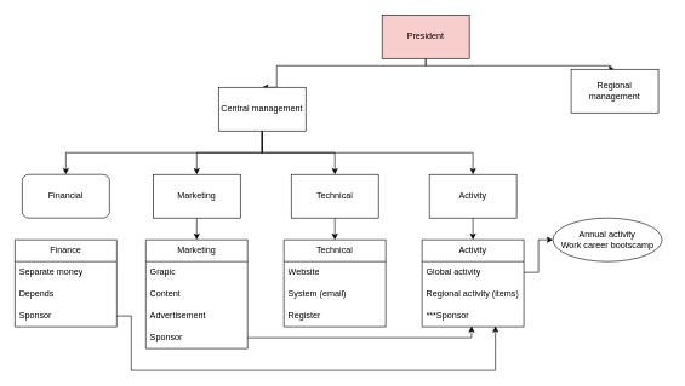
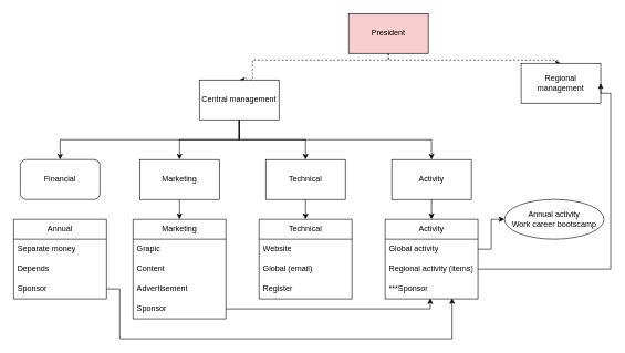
  <mxCell id="0" />
  <mxCell id="1" parent="0" />
- <mxCell id="2" style="edgeStyle=orthogonalEdgeStyle;rounded=0;orthogonalLoop=1;jettySize=auto;html=1;entryX=0.5;entryY=0;entryDx=0;entryDy=0;exitX=0.5;exitY=1;exitDx=0;exitDy=0;" edge="1" parent="1" source="4" target="9"><mxGeometry relative="1" as="geometry"><Array as="points"><mxPoint x="585" y="90" /><mxPoint x="380" y="90" /></Array></mxGeometry></mxCell>
- <mxCell id="3" style="edgeStyle=orthogonalEdgeStyle;rounded=0;orthogonalLoop=1;jettySize=auto;html=1;exitX=0.5;exitY=1;exitDx=0;exitDy=0;entryX=0.5;entryY=0;entryDx=0;entryDy=0;" edge="1" parent="1" source="4" target="10"><mxGeometry relative="1" as="geometry"><Array as="points"><mxPoint x="585" y="90" /><mxPoint x="840" y="90" /></Array></mxGeometry></mxCell>
+ <mxCell id="2" style="edgeStyle=orthogonalEdgeStyle;rounded=0;orthogonalLoop=1;jettySize=auto;html=1;entryX=0.5;entryY=0;entryDx=0;entryDy=0;exitX=0.5;exitY=1;exitDx=0;exitDy=0;dashed=1;" edge="1" parent="1" source="4" target="9"><mxGeometry relative="1" as="geometry"><Array as="points"><mxPoint x="585" y="90" /><mxPoint x="380" y="90" /></Array></mxGeometry></mxCell>
+ <mxCell id="3" style="edgeStyle=orthogonalEdgeStyle;rounded=0;orthogonalLoop=1;jettySize=auto;html=1;exitX=0.5;exitY=1;exitDx=0;exitDy=0;entryX=0.5;entryY=0;entryDx=0;entryDy=0;dashed=1;" edge="1" parent="1" source="4" target="10"><mxGeometry relative="1" as="geometry"><Array as="points"><mxPoint x="585" y="90" /><mxPoint x="840" y="90" /></Array></mxGeometry></mxCell>
  <mxCell id="4" value="President" style="rounded=0;whiteSpace=wrap;html=1;fillColor=#f8cecc;" vertex="1" parent="1"><mxGeometry x="525" y="20" width="120" height="60" as="geometry" /></mxCell>
  <mxCell id="5" style="edgeStyle=orthogonalEdgeStyle;rounded=0;orthogonalLoop=1;jettySize=auto;html=1;exitX=0.5;exitY=1;exitDx=0;exitDy=0;entryX=0.5;entryY=0;entryDx=0;entryDy=0;" edge="1" parent="1" source="9" target="13"><mxGeometry relative="1" as="geometry" /></mxCell>
  <mxCell id="6" style="edgeStyle=orthogonalEdgeStyle;rounded=0;orthogonalLoop=1;jettySize=auto;html=1;exitX=0.5;exitY=1;exitDx=0;exitDy=0;entryX=0.5;entryY=0;entryDx=0;entryDy=0;" edge="1" parent="1" source="9" target="11"><mxGeometry relative="1" as="geometry" /></mxCell>
  <mxCell id="7" style="edgeStyle=orthogonalEdgeStyle;rounded=0;orthogonalLoop=1;jettySize=auto;html=1;exitX=0.5;exitY=1;exitDx=0;exitDy=0;entryX=0.5;entryY=0;entryDx=0;entryDy=0;" edge="1" parent="1" source="9" target="15"><mxGeometry relative="1" as="geometry" /></mxCell>
  <mxCell id="8" style="edgeStyle=orthogonalEdgeStyle;rounded=0;orthogonalLoop=1;jettySize=auto;html=1;exitX=0.5;exitY=1;exitDx=0;exitDy=0;entryX=0.5;entryY=0;entryDx=0;entryDy=0;" edge="1" parent="1" source="9" target="17"><mxGeometry relative="1" as="geometry" /></mxCell>
  <mxCell id="9" value="Central management" style="rounded=0;whiteSpace=wrap;html=1;" vertex="1" parent="1"><mxGeometry x="300" y="120" width="120" height="60" as="geometry" /></mxCell>
  <mxCell id="10" value="Regional management" style="rounded=0;whiteSpace=wrap;html=1;" vertex="1" parent="1"><mxGeometry x="785" y="95" width="120" height="60" as="geometry" /></mxCell>
  <mxCell id="11" value="Financial" style="whiteSpace=wrap;html=1;rounded=1;" vertex="1" parent="1"><mxGeometry x="30" y="240" width="120" height="60" as="geometry" /></mxCell>
  <mxCell id="12" style="edgeStyle=orthogonalEdgeStyle;rounded=0;orthogonalLoop=1;jettySize=auto;html=1;exitX=0.5;exitY=1;exitDx=0;exitDy=0;entryX=0.5;entryY=0;entryDx=0;entryDy=0;" edge="1" parent="1" source="13" target="22"><mxGeometry relative="1" as="geometry" /></mxCell>
  <mxCell id="13" value="Marketing" style="rounded=0;whiteSpace=wrap;html=1;" vertex="1" parent="1"><mxGeometry x="210" y="240" width="120" height="60" as="geometry" /></mxCell>
  <mxCell id="14" style="edgeStyle=orthogonalEdgeStyle;rounded=0;orthogonalLoop=1;jettySize=auto;html=1;exitX=0.5;exitY=1;exitDx=0;exitDy=0;entryX=0.5;entryY=0;entryDx=0;entryDy=0;" edge="1" parent="1" source="15" target="27"><mxGeometry relative="1" as="geometry" /></mxCell>
  <mxCell id="15" value="Technical" style="rounded=0;whiteSpace=wrap;html=1;" vertex="1" parent="1"><mxGeometry x="400" y="240" width="120" height="60" as="geometry" /></mxCell>
  <mxCell id="16" style="edgeStyle=orthogonalEdgeStyle;rounded=0;orthogonalLoop=1;jettySize=auto;html=1;exitX=0.5;exitY=1;exitDx=0;exitDy=0;entryX=0.5;entryY=0;entryDx=0;entryDy=0;" edge="1" parent="1" source="17" target="31"><mxGeometry relative="1" as="geometry" /></mxCell>
  <mxCell id="17" value="Activity" style="rounded=0;whiteSpace=wrap;html=1;" vertex="1" parent="1"><mxGeometry x="590" y="240" width="120" height="60" as="geometry" /></mxCell>
- <mxCell id="18" value="Finance" style="swimlane;fontStyle=0;childLayout=stackLayout;horizontal=1;startSize=30;horizontalStack=0;resizeParent=1;resizeParentMax=0;resizeLast=0;collapsible=1;marginBottom=0;whiteSpace=wrap;html=1;" vertex="1" parent="1"><mxGeometry x="20" y="330" width="140" height="120" as="geometry" /></mxCell>
+ <mxCell id="18" value="Annual" style="swimlane;fontStyle=0;childLayout=stackLayout;horizontal=1;startSize=30;horizontalStack=0;resizeParent=1;resizeParentMax=0;resizeLast=0;collapsible=1;marginBottom=0;whiteSpace=wrap;html=1;" vertex="1" parent="1"><mxGeometry x="20" y="330" width="140" height="120" as="geometry" /></mxCell>
  <mxCell id="19" value="Separate money" style="text;strokeColor=none;fillColor=none;align=left;verticalAlign=middle;spacingLeft=4;spacingRight=4;overflow=hidden;points=[[0,0.5],[1,0.5]];portConstraint=eastwest;rotatable=0;whiteSpace=wrap;html=1;" vertex="1" parent="18"><mxGeometry y="30" width="140" height="30" as="geometry" /></mxCell>
  <mxCell id="20" value="Depends" style="text;strokeColor=none;fillColor=none;align=left;verticalAlign=middle;spacingLeft=4;spacingRight=4;overflow=hidden;points=[[0,0.5],[1,0.5]];portConstraint=eastwest;rotatable=0;whiteSpace=wrap;html=1;" vertex="1" parent="18"><mxGeometry y="60" width="140" height="30" as="geometry" /></mxCell>
  <mxCell id="21" value="Sponsor" style="text;strokeColor=none;fillColor=none;align=left;verticalAlign=middle;spacingLeft=4;spacingRight=4;overflow=hidden;points=[[0,0.5],[1,0.5]];portConstraint=eastwest;rotatable=0;whiteSpace=wrap;html=1;" vertex="1" parent="18"><mxGeometry y="90" width="140" height="30" as="geometry" /></mxCell>
  <mxCell id="22" value="Marketing" style="swimlane;fontStyle=0;childLayout=stackLayout;horizontal=1;startSize=30;horizontalStack=0;resizeParent=1;resizeParentMax=0;resizeLast=0;collapsible=1;marginBottom=0;whiteSpace=wrap;html=1;" vertex="1" parent="1"><mxGeometry x="200" y="330" width="140" height="150" as="geometry" /></mxCell>
  <mxCell id="23" value="Grapic" style="text;strokeColor=none;fillColor=none;align=left;verticalAlign=middle;spacingLeft=4;spacingRight=4;overflow=hidden;points=[[0,0.5],[1,0.5]];portConstraint=eastwest;rotatable=0;whiteSpace=wrap;html=1;" vertex="1" parent="22"><mxGeometry y="30" width="140" height="30" as="geometry" /></mxCell>
  <mxCell id="24" value="Content" style="text;strokeColor=none;fillColor=none;align=left;verticalAlign=middle;spacingLeft=4;spacingRight=4;overflow=hidden;points=[[0,0.5],[1,0.5]];portConstraint=eastwest;rotatable=0;whiteSpace=wrap;html=1;" vertex="1" parent="22"><mxGeometry y="60" width="140" height="30" as="geometry" /></mxCell>
  <mxCell id="25" value="Advertisement" style="text;strokeColor=none;fillColor=none;align=left;verticalAlign=middle;spacingLeft=4;spacingRight=4;overflow=hidden;points=[[0,0.5],[1,0.5]];portConstraint=eastwest;rotatable=0;whiteSpace=wrap;html=1;" vertex="1" parent="22"><mxGeometry y="90" width="140" height="30" as="geometry" /></mxCell>
  <mxCell id="26" value="Sponsor" style="text;strokeColor=none;fillColor=none;align=left;verticalAlign=middle;spacingLeft=4;spacingRight=4;overflow=hidden;points=[[0,0.5],[1,0.5]];portConstraint=eastwest;rotatable=0;whiteSpace=wrap;html=1;" vertex="1" parent="22"><mxGeometry y="120" width="140" height="30" as="geometry" /></mxCell>
  <mxCell id="27" value="Technical" style="swimlane;fontStyle=0;childLayout=stackLayout;horizontal=1;startSize=30;horizontalStack=0;resizeParent=1;resizeParentMax=0;resizeLast=0;collapsible=1;marginBottom=0;whiteSpace=wrap;html=1;" vertex="1" parent="1"><mxGeometry x="390" y="330" width="140" height="120" as="geometry" /></mxCell>
  <mxCell id="28" value="Website" style="text;strokeColor=none;fillColor=none;align=left;verticalAlign=middle;spacingLeft=4;spacingRight=4;overflow=hidden;points=[[0,0.5],[1,0.5]];portConstraint=eastwest;rotatable=0;whiteSpace=wrap;html=1;" vertex="1" parent="27"><mxGeometry y="30" width="140" height="30" as="geometry" /></mxCell>
- <mxCell id="29" value="System (email)" style="text;strokeColor=none;fillColor=none;align=left;verticalAlign=middle;spacingLeft=4;spacingRight=4;overflow=hidden;points=[[0,0.5],[1,0.5]];portConstraint=eastwest;rotatable=0;whiteSpace=wrap;html=1;" vertex="1" parent="27"><mxGeometry y="60" width="140" height="30" as="geometry" /></mxCell>
+ <mxCell id="29" value="Global (email)" style="text;strokeColor=none;fillColor=none;align=left;verticalAlign=middle;spacingLeft=4;spacingRight=4;overflow=hidden;points=[[0,0.5],[1,0.5]];portConstraint=eastwest;rotatable=0;whiteSpace=wrap;html=1;" vertex="1" parent="27"><mxGeometry y="60" width="140" height="30" as="geometry" /></mxCell>
  <mxCell id="30" value="Register" style="text;strokeColor=none;fillColor=none;align=left;verticalAlign=middle;spacingLeft=4;spacingRight=4;overflow=hidden;points=[[0,0.5],[1,0.5]];portConstraint=eastwest;rotatable=0;whiteSpace=wrap;html=1;" vertex="1" parent="27"><mxGeometry y="90" width="140" height="30" as="geometry" /></mxCell>
  <mxCell id="31" value="Activity" style="swimlane;fontStyle=0;childLayout=stackLayout;horizontal=1;startSize=30;horizontalStack=0;resizeParent=1;resizeParentMax=0;resizeLast=0;collapsible=1;marginBottom=0;whiteSpace=wrap;html=1;" vertex="1" parent="1"><mxGeometry x="580" y="330" width="140" height="120" as="geometry" /></mxCell>
  <mxCell id="32" value="Global activity" style="text;strokeColor=none;fillColor=none;align=left;verticalAlign=middle;spacingLeft=4;spacingRight=4;overflow=hidden;points=[[0,0.5],[1,0.5]];portConstraint=eastwest;rotatable=0;whiteSpace=wrap;html=1;" vertex="1" parent="31"><mxGeometry y="30" width="140" height="30" as="geometry" /></mxCell>
  <mxCell id="33" value="Regional activity (items)" style="text;strokeColor=none;fillColor=none;align=left;verticalAlign=middle;spacingLeft=4;spacingRight=4;overflow=hidden;points=[[0,0.5],[1,0.5]];portConstraint=eastwest;rotatable=0;whiteSpace=wrap;html=1;" vertex="1" parent="31"><mxGeometry y="60" width="140" height="30" as="geometry" /></mxCell>
  <mxCell id="34" value="***Sponsor" style="text;strokeColor=none;fillColor=none;align=left;verticalAlign=middle;spacingLeft=4;spacingRight=4;overflow=hidden;points=[[0,0.5],[1,0.5]];portConstraint=eastwest;rotatable=0;whiteSpace=wrap;html=1;" vertex="1" parent="31"><mxGeometry y="90" width="140" height="30" as="geometry" /></mxCell>
  <mxCell id="35" value="Annual activity&lt;br&gt;Work career bootscamp" style="ellipse;whiteSpace=wrap;html=1;" vertex="1" parent="1"><mxGeometry x="760" y="300" width="150" height="60" as="geometry" /></mxCell>
  <mxCell id="36" style="edgeStyle=orthogonalEdgeStyle;rounded=0;orthogonalLoop=1;jettySize=auto;html=1;exitX=1;exitY=0.5;exitDx=0;exitDy=0;" edge="1" parent="1" source="32" target="35"><mxGeometry relative="1" as="geometry" /></mxCell>
+ <mxCell id="37" style="edgeStyle=orthogonalEdgeStyle;rounded=0;orthogonalLoop=1;jettySize=auto;html=1;exitX=1;exitY=0.5;exitDx=0;exitDy=0;entryX=1;entryY=0.5;entryDx=0;entryDy=0;" edge="1" parent="1" source="33" target="10"><mxGeometry relative="1" as="geometry"><Array as="points"><mxPoint x="920" y="405" /><mxPoint x="920" y="140" /></Array></mxGeometry></mxCell>
  <mxCell id="38" style="edgeStyle=orthogonalEdgeStyle;rounded=0;orthogonalLoop=1;jettySize=auto;html=1;exitX=1;exitY=0.5;exitDx=0;exitDy=0;entryX=0.486;entryY=0.967;entryDx=0;entryDy=0;entryPerimeter=0;" edge="1" parent="1" source="26" target="34"><mxGeometry relative="1" as="geometry"><Array as="points"><mxPoint x="648" y="465" /></Array></mxGeometry></mxCell>
  <mxCell id="39" style="edgeStyle=orthogonalEdgeStyle;rounded=0;orthogonalLoop=1;jettySize=auto;html=1;exitX=1;exitY=0.5;exitDx=0;exitDy=0;entryX=0.721;entryY=0.967;entryDx=0;entryDy=0;entryPerimeter=0;" edge="1" parent="1" source="21" target="34"><mxGeometry relative="1" as="geometry"><Array as="points"><mxPoint x="180" y="435" /><mxPoint x="180" y="510" /><mxPoint x="681" y="510" /></Array></mxGeometry></mxCell>
